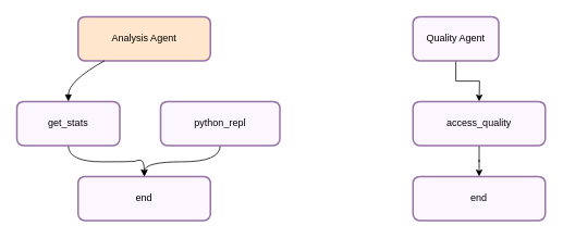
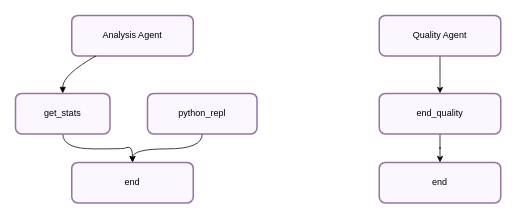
  <mxCell id="0" />
  <mxCell id="1" parent="0" />
- <mxCell id="2" value="Analysis Agent" style="whiteSpace=wrap;strokeWidth=2;rounded=1;fillColor=#ffe6cc;strokeColor=#9673a6;" parent="1" vertex="1"><mxGeometry x="95" y="20" width="162" height="54" as="geometry" /></mxCell>
+ <mxCell id="2" value="Analysis Agent" style="whiteSpace=wrap;strokeWidth=2;rounded=1;fillColor=#FCF6FF;strokeColor=#9673a6;" parent="1" vertex="1"><mxGeometry x="95" y="20" width="162" height="54" as="geometry" /></mxCell>
  <mxCell id="3" style="edgeStyle=orthogonalEdgeStyle;rounded=0;orthogonalLoop=1;jettySize=auto;html=1;curved=1;" edge="1" parent="1" source="4" target="10"><mxGeometry relative="1" as="geometry" /></mxCell>
  <mxCell id="4" value="get_stats" style="whiteSpace=wrap;strokeWidth=2;rounded=1;fillColor=light-dark(#fcf6ff, #392f3f);strokeColor=#9673a6;" parent="1" vertex="1"><mxGeometry x="20" y="124" width="126" height="54" as="geometry" /></mxCell>
  <mxCell id="5" style="edgeStyle=orthogonalEdgeStyle;rounded=0;orthogonalLoop=1;jettySize=auto;html=1;entryX=0.5;entryY=0;entryDx=0;entryDy=0;curved=1;" edge="1" parent="1" source="6" target="10"><mxGeometry relative="1" as="geometry" /></mxCell>
  <mxCell id="6" value="python_repl" style="whiteSpace=wrap;strokeWidth=2;rounded=1;fillColor=light-dark(#fcf6ff, #392f3f);strokeColor=#9673a6;" parent="1" vertex="1"><mxGeometry x="196" y="124" width="146" height="54" as="geometry" /></mxCell>
  <mxCell id="7" value="" style="curved=1;startArrow=none;endArrow=block;exitX=0.2;exitY=1;entryX=0.5;entryY=0;rounded=0;" parent="1" source="2" target="4" edge="1"><mxGeometry relative="1" as="geometry"><Array as="points"><mxPoint x="83" y="99" /></Array></mxGeometry></mxCell>
  <mxCell id="8" style="edgeStyle=orthogonalEdgeStyle;rounded=0;orthogonalLoop=1;jettySize=auto;html=1;entryX=0.5;entryY=0;entryDx=0;entryDy=0;" parent="1" source="9" edge="1"><mxGeometry relative="1" as="geometry"><mxPoint x="586" y="124" as="targetPoint" /></mxGeometry></mxCell>
- <mxCell id="9" value="Quality Agent" style="whiteSpace=wrap;strokeWidth=2;rounded=1;fillColor=#FCF6FF;strokeColor=#9673a6;" parent="1" vertex="1"><mxGeometry x="505" y="20" width="105" height="54" as="geometry" /></mxCell>
+ <mxCell id="9" value="Quality Agent" style="whiteSpace=wrap;strokeWidth=2;rounded=1;fillColor=#FCF6FF;strokeColor=#9673a6;" parent="1" vertex="1"><mxGeometry x="505" y="20" width="162" height="54" as="geometry" /></mxCell>
  <mxCell id="10" value="end" style="whiteSpace=wrap;strokeWidth=2;rounded=1;fillColor=#FCF6FF;strokeColor=#9673a6;" vertex="1" parent="1"><mxGeometry x="95" y="216" width="162" height="54" as="geometry" /></mxCell>
  <mxCell id="11" value="end" style="whiteSpace=wrap;strokeWidth=2;rounded=1;fillColor=#FCF6FF;strokeColor=#9673a6;" vertex="1" parent="1"><mxGeometry x="505" y="216" width="162" height="54" as="geometry" /></mxCell>
  <mxCell id="12" style="edgeStyle=orthogonalEdgeStyle;rounded=0;orthogonalLoop=1;jettySize=auto;html=1;entryX=0.5;entryY=0;entryDx=0;entryDy=0;" edge="1" parent="1" source="13" target="11"><mxGeometry relative="1" as="geometry" /></mxCell>
- <mxCell id="13" value="access_quality" style="whiteSpace=wrap;strokeWidth=2;rounded=1;fillColor=#FCF6FF;strokeColor=#9673a6;" vertex="1" parent="1"><mxGeometry x="505" y="124" width="162" height="54" as="geometry" /></mxCell>
+ <mxCell id="13" value="end_quality" style="whiteSpace=wrap;strokeWidth=2;rounded=1;fillColor=#FCF6FF;strokeColor=#9673a6;" vertex="1" parent="1"><mxGeometry x="505" y="124" width="162" height="54" as="geometry" /></mxCell>
